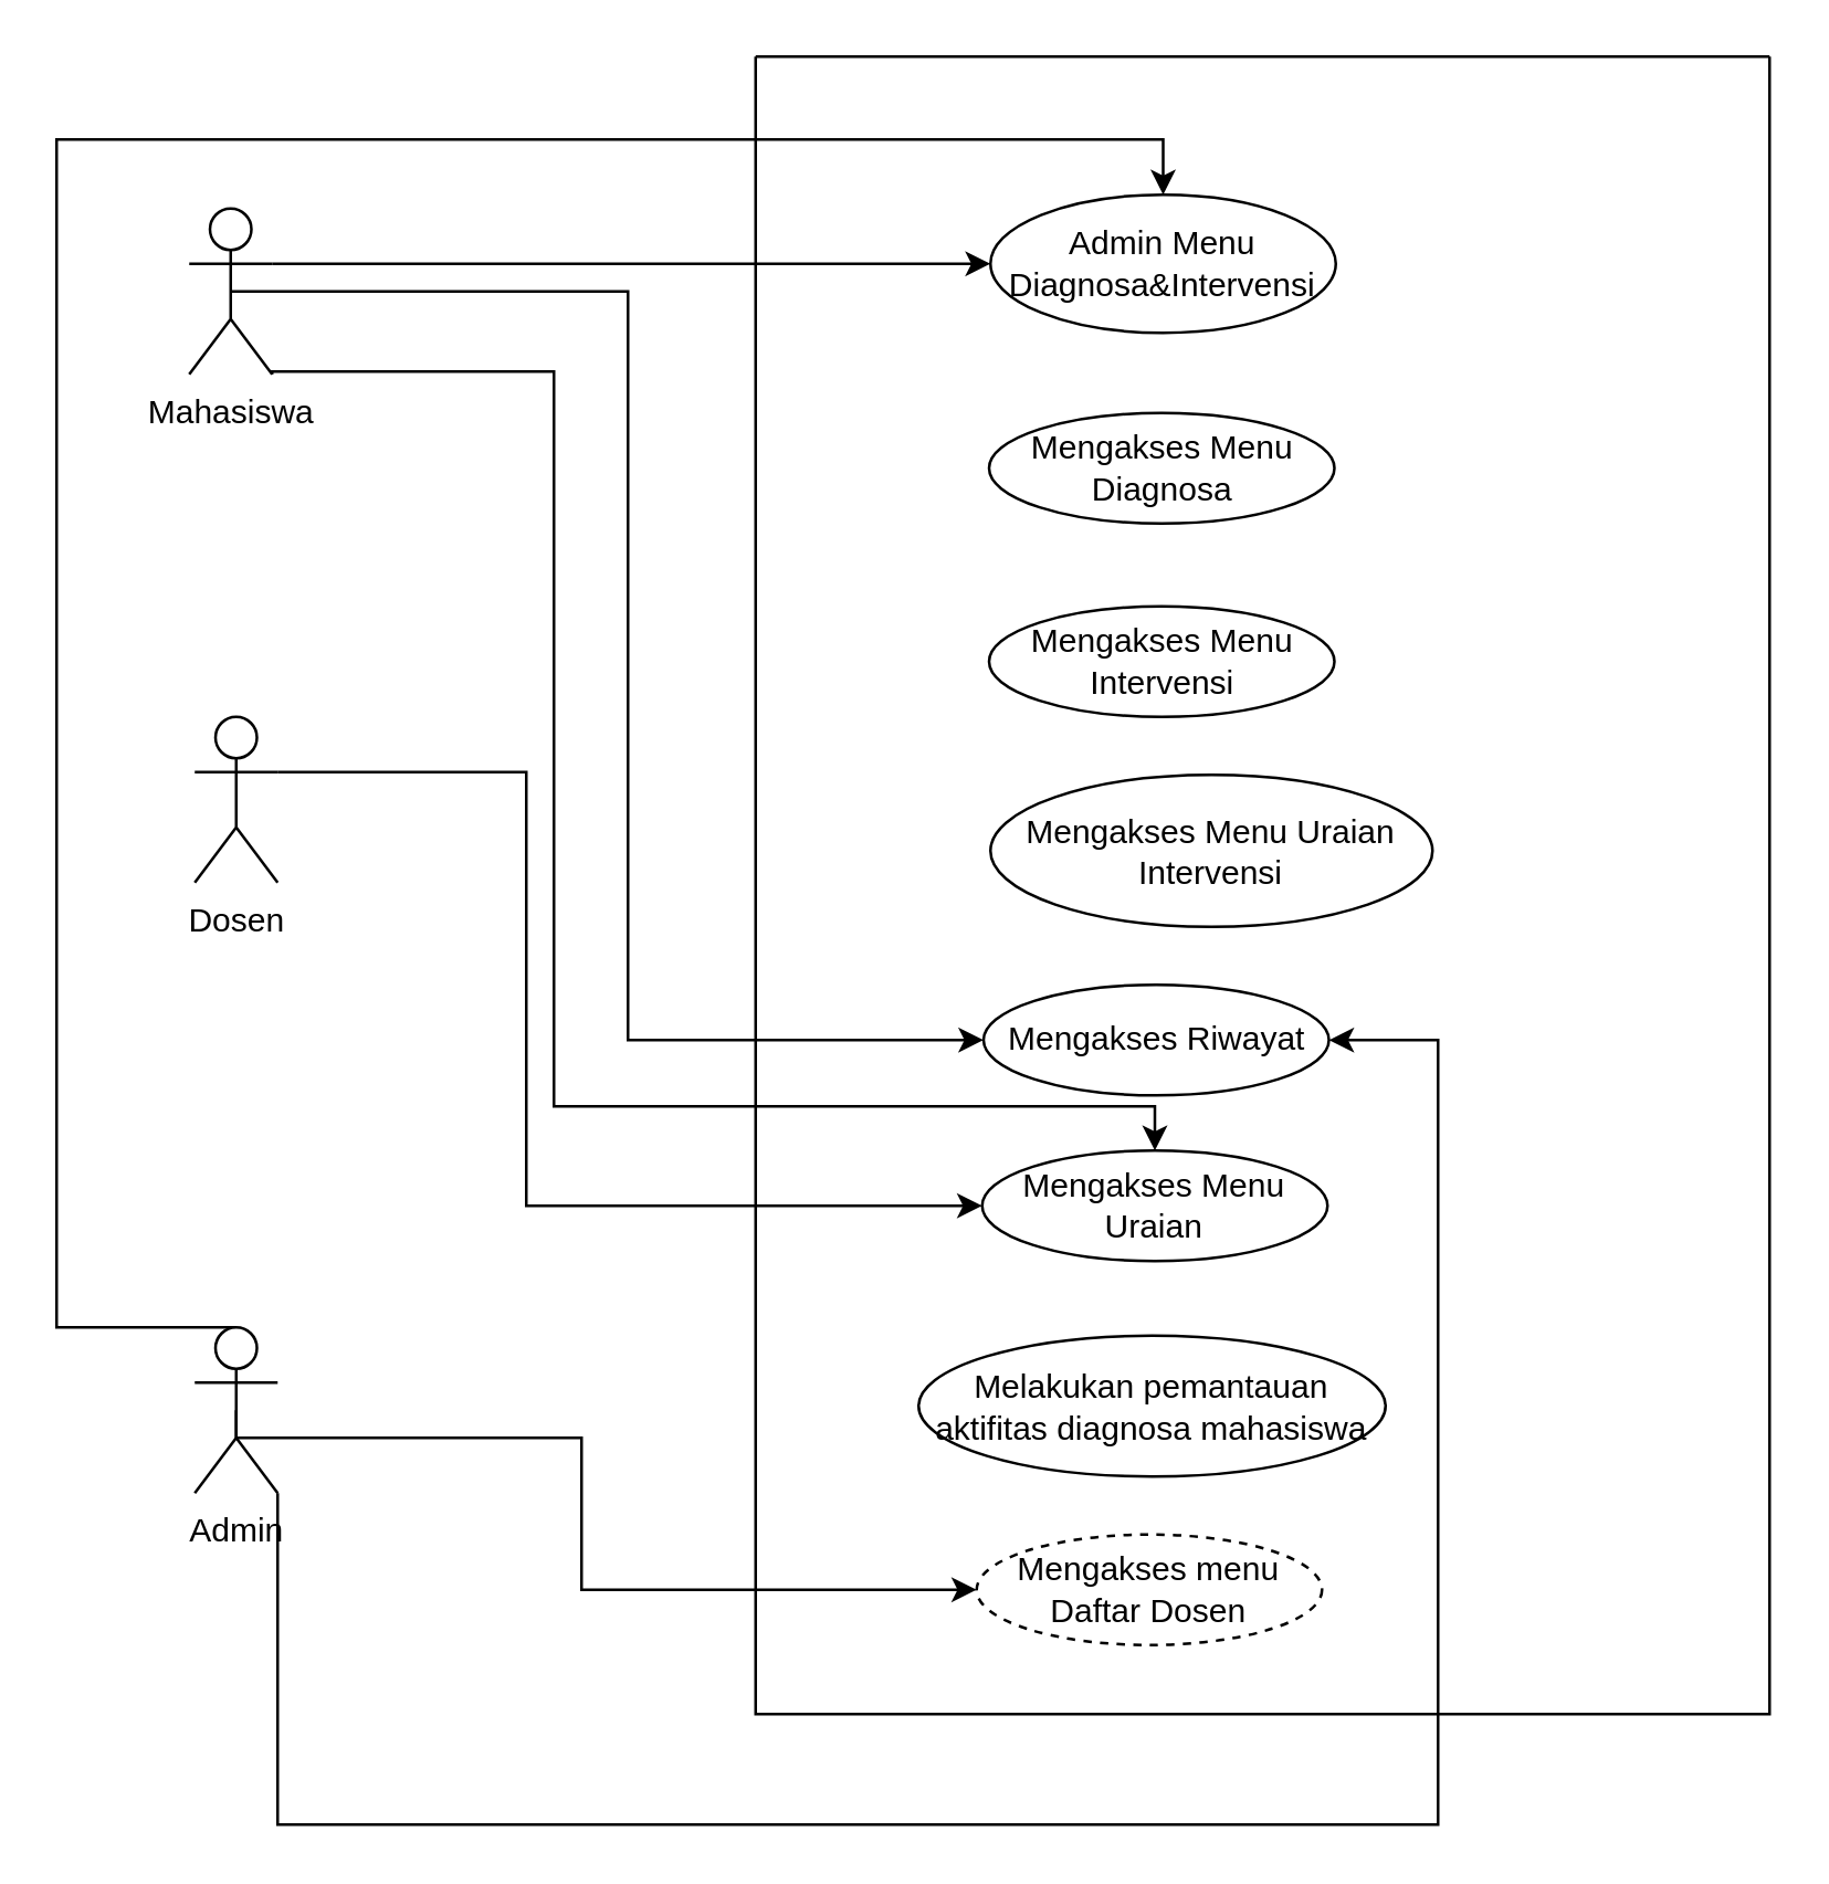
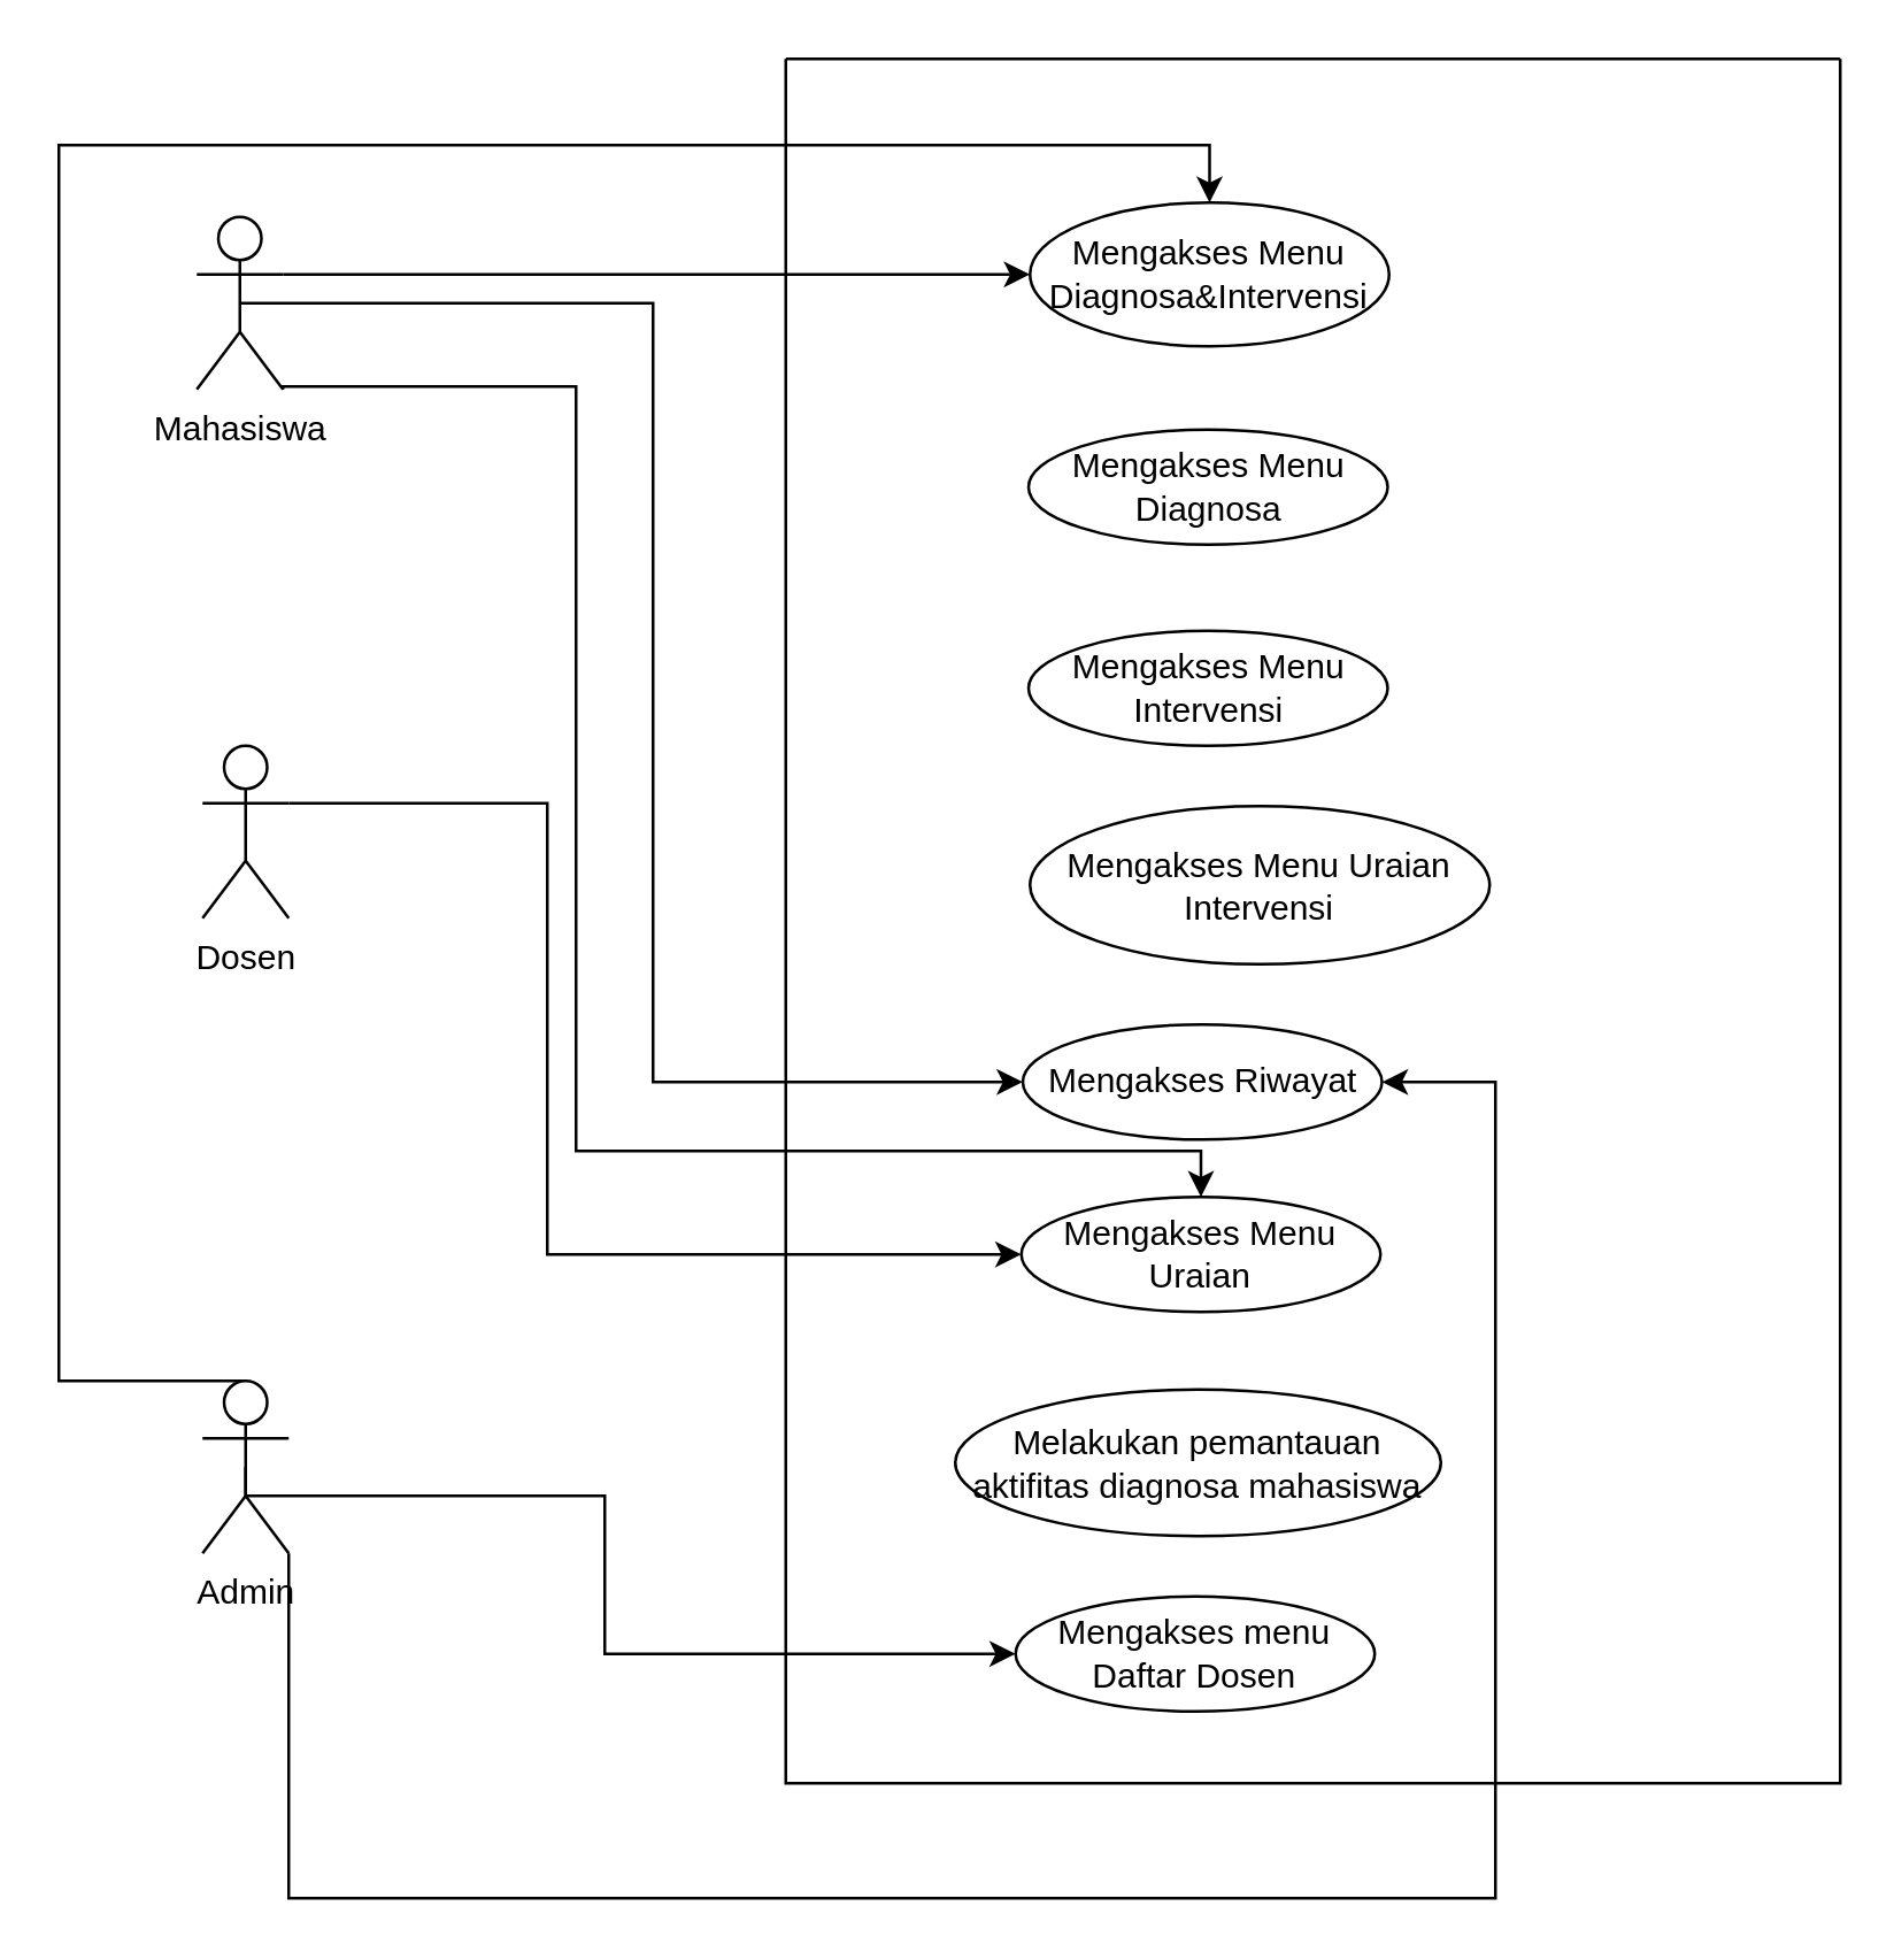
  <mxCell id="0" />
  <mxCell id="1" parent="0" />
  <mxCell id="2" value="" style="swimlane;startSize=0;" parent="1" vertex="1"><mxGeometry x="273" y="20" width="367" height="600" as="geometry" /></mxCell>
- <mxCell id="3" value="Admin Menu Diagnosa&amp;amp;Intervensi" style="ellipse;whiteSpace=wrap;html=1;" parent="2" vertex="1"><mxGeometry x="85" y="50" width="125" height="50" as="geometry" /></mxCell>
+ <mxCell id="3" value="Mengakses Menu Diagnosa&amp;amp;Intervensi" style="ellipse;whiteSpace=wrap;html=1;" parent="2" vertex="1"><mxGeometry x="85" y="50" width="125" height="50" as="geometry" /></mxCell>
  <mxCell id="4" value="Mengakses Menu Diagnosa" style="ellipse;whiteSpace=wrap;html=1;" parent="2" vertex="1"><mxGeometry x="84.5" y="129" width="125" height="40" as="geometry" /></mxCell>
  <mxCell id="5" value="Mengakses Menu Intervensi" style="ellipse;whiteSpace=wrap;html=1;" parent="2" vertex="1"><mxGeometry x="84.5" y="199" width="125" height="40" as="geometry" /></mxCell>
  <mxCell id="6" value="Mengakses Menu Uraian Intervensi" style="ellipse;whiteSpace=wrap;html=1;" parent="2" vertex="1"><mxGeometry x="85" y="260" width="160" height="55" as="geometry" /></mxCell>
  <mxCell id="7" value="Mengakses Riwayat" style="ellipse;whiteSpace=wrap;html=1;" parent="2" vertex="1"><mxGeometry x="82.5" y="336" width="125" height="40" as="geometry" /></mxCell>
  <mxCell id="8" value="Mengakses Menu Uraian" style="ellipse;whiteSpace=wrap;html=1;" parent="2" vertex="1"><mxGeometry x="82" y="396" width="125" height="40" as="geometry" /></mxCell>
- <mxCell id="9" value="Mengakses menu Daftar Dosen" style="ellipse;whiteSpace=wrap;html=1;dashed=1;" parent="2" vertex="1"><mxGeometry x="80" y="535" width="125" height="40" as="geometry" /></mxCell>
+ <mxCell id="9" value="Mengakses menu Daftar Dosen" style="ellipse;whiteSpace=wrap;html=1;" parent="2" vertex="1"><mxGeometry x="80" y="535" width="125" height="40" as="geometry" /></mxCell>
  <mxCell id="10" value="Melakukan pemantauan aktifitas diagnosa mahasiswa" style="ellipse;whiteSpace=wrap;html=1;" parent="2" vertex="1"><mxGeometry x="59" y="463" width="169" height="51" as="geometry" /></mxCell>
  <mxCell id="11" style="edgeStyle=orthogonalEdgeStyle;rounded=0;orthogonalLoop=1;jettySize=auto;html=1;exitX=1;exitY=0.333;exitDx=0;exitDy=0;exitPerimeter=0;entryX=0;entryY=0.5;entryDx=0;entryDy=0;strokeColor=#000000;fillColor=#000000;" parent="1" source="14" target="3" edge="1"><mxGeometry relative="1" as="geometry" /></mxCell>
  <mxCell id="12" style="edgeStyle=orthogonalEdgeStyle;rounded=0;orthogonalLoop=1;jettySize=auto;html=1;exitX=0.5;exitY=0.5;exitDx=0;exitDy=0;exitPerimeter=0;strokeColor=#000000;fillColor=#000000;entryX=0;entryY=0.5;entryDx=0;entryDy=0;" parent="1" source="14" target="7" edge="1"><mxGeometry relative="1" as="geometry" /></mxCell>
  <mxCell id="13" style="edgeStyle=orthogonalEdgeStyle;rounded=0;orthogonalLoop=1;jettySize=auto;html=1;exitX=1;exitY=1;exitDx=0;exitDy=0;exitPerimeter=0;entryX=0.5;entryY=0;entryDx=0;entryDy=0;strokeColor=#000000;fillColor=#000000;" parent="1" source="14" target="8" edge="1"><mxGeometry relative="1" as="geometry"><Array as="points"><mxPoint x="200" y="134" /><mxPoint x="200" y="400" /><mxPoint x="418" y="400" /></Array></mxGeometry></mxCell>
  <mxCell id="14" value="Mahasiswa" style="shape=umlActor;verticalLabelPosition=bottom;verticalAlign=top;html=1;outlineConnect=0;" parent="1" vertex="1"><mxGeometry x="68" y="75" width="30" height="60" as="geometry" /></mxCell>
  <mxCell id="15" style="edgeStyle=orthogonalEdgeStyle;rounded=0;orthogonalLoop=1;jettySize=auto;html=1;exitX=0.5;exitY=0;exitDx=0;exitDy=0;exitPerimeter=0;entryX=0.5;entryY=0;entryDx=0;entryDy=0;strokeColor=#000000;fillColor=#000000;" parent="1" source="18" target="3" edge="1"><mxGeometry relative="1" as="geometry"><Array as="points"><mxPoint x="20" y="480" /><mxPoint x="20" y="50" /><mxPoint x="421" y="50" /></Array></mxGeometry></mxCell>
  <mxCell id="16" style="edgeStyle=orthogonalEdgeStyle;rounded=0;orthogonalLoop=1;jettySize=auto;html=1;exitX=1;exitY=1;exitDx=0;exitDy=0;exitPerimeter=0;entryX=1;entryY=0.5;entryDx=0;entryDy=0;strokeColor=#000000;fillColor=#000000;" parent="1" source="18" target="7" edge="1"><mxGeometry relative="1" as="geometry"><Array as="points"><mxPoint x="100" y="660" /><mxPoint x="520" y="660" /><mxPoint x="520" y="376" /></Array></mxGeometry></mxCell>
  <mxCell id="17" style="edgeStyle=orthogonalEdgeStyle;rounded=0;orthogonalLoop=1;jettySize=auto;html=1;exitX=0.5;exitY=0.5;exitDx=0;exitDy=0;exitPerimeter=0;entryX=0;entryY=0.5;entryDx=0;entryDy=0;strokeColor=#000000;fillColor=#000000;" parent="1" source="18" target="9" edge="1"><mxGeometry relative="1" as="geometry"><Array as="points"><mxPoint x="85" y="520" /><mxPoint x="210" y="520" /><mxPoint x="210" y="575" /></Array></mxGeometry></mxCell>
  <mxCell id="18" value="&lt;div&gt;Admin&lt;/div&gt;" style="shape=umlActor;verticalLabelPosition=bottom;verticalAlign=top;html=1;outlineConnect=0;" parent="1" vertex="1"><mxGeometry x="70" y="480" width="30" height="60" as="geometry" /></mxCell>
  <mxCell id="19" style="edgeStyle=orthogonalEdgeStyle;rounded=0;orthogonalLoop=1;jettySize=auto;html=1;exitX=1;exitY=0.333;exitDx=0;exitDy=0;exitPerimeter=0;entryX=0;entryY=0.5;entryDx=0;entryDy=0;strokeColor=#000000;fillColor=#000000;" parent="1" source="20" target="8" edge="1"><mxGeometry relative="1" as="geometry"><Array as="points"><mxPoint x="190" y="279" /><mxPoint x="190" y="436" /></Array></mxGeometry></mxCell>
  <mxCell id="20" value="Dosen" style="shape=umlActor;verticalLabelPosition=bottom;verticalAlign=top;html=1;outlineConnect=0;" parent="1" vertex="1"><mxGeometry x="70" y="259" width="30" height="60" as="geometry" /></mxCell>
